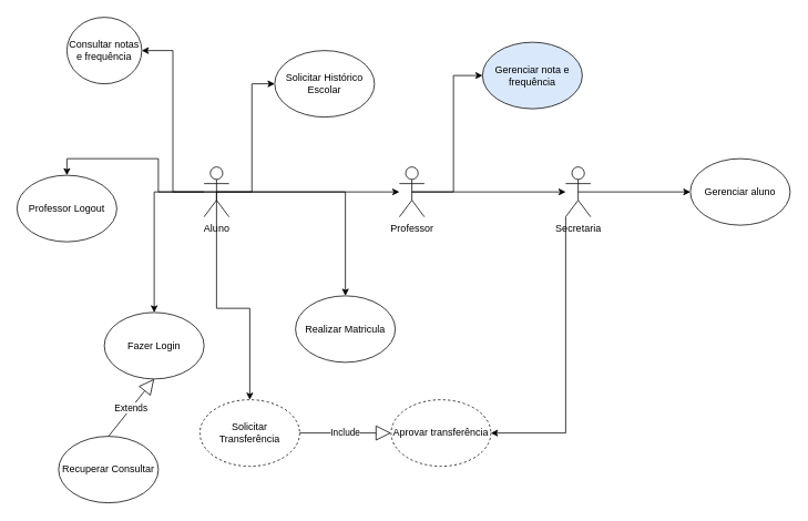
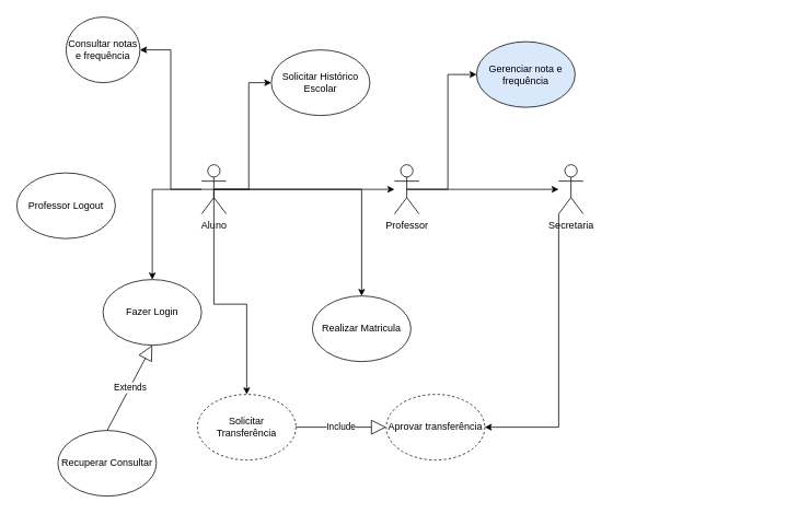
  <mxCell id="0" />
  <mxCell id="1" parent="0" />
  <mxCell id="2" style="edgeStyle=orthogonalEdgeStyle;rounded=0;orthogonalLoop=1;jettySize=auto;html=1;exitX=0.5;exitY=0.5;exitDx=0;exitDy=0;exitPerimeter=0;entryX=0.5;entryY=0;entryDx=0;entryDy=0;" edge="1" parent="1" target="15"><mxGeometry relative="1" as="geometry"><mxPoint x="245" y="230" as="sourcePoint" /><mxPoint x="170" y="340" as="targetPoint" /><Array as="points"><mxPoint x="185" y="230" /></Array></mxGeometry></mxCell>
  <mxCell id="3" style="edgeStyle=orthogonalEdgeStyle;rounded=0;orthogonalLoop=1;jettySize=auto;html=1;exitX=0.5;exitY=0.5;exitDx=0;exitDy=0;exitPerimeter=0;entryX=0.5;entryY=0;entryDx=0;entryDy=0;" edge="1" parent="1" source="8" target="18"><mxGeometry relative="1" as="geometry" /></mxCell>
- <mxCell id="4" style="edgeStyle=orthogonalEdgeStyle;rounded=0;orthogonalLoop=1;jettySize=auto;html=1;exitX=0.5;exitY=0.5;exitDx=0;exitDy=0;exitPerimeter=0;entryX=0.5;entryY=0;entryDx=0;entryDy=0;" edge="1" parent="1" source="8" target="17"><mxGeometry relative="1" as="geometry"><Array as="points"><mxPoint x="190" y="230" /><mxPoint x="190" y="190" /><mxPoint x="80" y="190" /></Array></mxGeometry></mxCell>
  <mxCell id="5" style="edgeStyle=orthogonalEdgeStyle;rounded=0;orthogonalLoop=1;jettySize=auto;html=1;exitX=0.5;exitY=0.5;exitDx=0;exitDy=0;exitPerimeter=0;" edge="1" parent="1" source="8" target="20"><mxGeometry relative="1" as="geometry" /></mxCell>
  <mxCell id="6" style="edgeStyle=orthogonalEdgeStyle;rounded=0;orthogonalLoop=1;jettySize=auto;html=1;exitX=0.5;exitY=0.5;exitDx=0;exitDy=0;exitPerimeter=0;entryX=0;entryY=0.5;entryDx=0;entryDy=0;" edge="1" parent="1" source="8" target="19"><mxGeometry relative="1" as="geometry" /></mxCell>
  <mxCell id="7" style="edgeStyle=orthogonalEdgeStyle;rounded=0;orthogonalLoop=1;jettySize=auto;html=1;exitX=0.5;exitY=0.5;exitDx=0;exitDy=0;exitPerimeter=0;entryX=1;entryY=0.5;entryDx=0;entryDy=0;" edge="1" parent="1" source="8" target="21"><mxGeometry relative="1" as="geometry" /></mxCell>
  <mxCell id="8" value="Aluno" style="shape=umlActor;verticalLabelPosition=bottom;verticalAlign=top;html=1;outlineConnect=0;" vertex="1" parent="1"><mxGeometry x="245" y="200" width="30" height="60" as="geometry" /></mxCell>
  <mxCell id="9" style="edgeStyle=orthogonalEdgeStyle;rounded=0;orthogonalLoop=1;jettySize=auto;html=1;exitX=0.5;exitY=0.5;exitDx=0;exitDy=0;exitPerimeter=0;" edge="1" parent="1" source="11" target="14"><mxGeometry relative="1" as="geometry" /></mxCell>
  <mxCell id="10" style="edgeStyle=orthogonalEdgeStyle;rounded=0;orthogonalLoop=1;jettySize=auto;html=1;exitX=0.5;exitY=0.5;exitDx=0;exitDy=0;exitPerimeter=0;entryX=0;entryY=0.5;entryDx=0;entryDy=0;" edge="1" parent="1" source="11" target="23"><mxGeometry relative="1" as="geometry" /></mxCell>
  <mxCell id="11" value="Professor" style="shape=umlActor;verticalLabelPosition=bottom;verticalAlign=top;html=1;outlineConnect=0;" vertex="1" parent="1"><mxGeometry x="480" y="200" width="30" height="60" as="geometry" /></mxCell>
- <mxCell id="12" style="edgeStyle=orthogonalEdgeStyle;rounded=0;orthogonalLoop=1;jettySize=auto;html=1;exitX=0.5;exitY=0.5;exitDx=0;exitDy=0;exitPerimeter=0;entryX=0;entryY=0.5;entryDx=0;entryDy=0;" edge="1" parent="1" source="14" target="22"><mxGeometry relative="1" as="geometry" /></mxCell>
  <mxCell id="13" style="edgeStyle=orthogonalEdgeStyle;rounded=0;orthogonalLoop=1;jettySize=auto;html=1;exitX=0;exitY=1;exitDx=0;exitDy=0;exitPerimeter=0;entryX=1;entryY=0.5;entryDx=0;entryDy=0;" edge="1" parent="1" source="14" target="24"><mxGeometry relative="1" as="geometry"><mxPoint x="815.05" y="314" as="sourcePoint" /><mxPoint x="650.05" y="564" as="targetPoint" /></mxGeometry></mxCell>
  <mxCell id="14" value="Secretaria" style="shape=umlActor;verticalLabelPosition=bottom;verticalAlign=top;html=1;outlineConnect=0;" vertex="1" parent="1"><mxGeometry x="680" y="200" width="30" height="60" as="geometry" /></mxCell>
- <mxCell id="15" value="Fazer Login" style="ellipse;whiteSpace=wrap;html=1;" vertex="1" parent="1"><mxGeometry x="125" y="375" width="120" height="80" as="geometry" /></mxCell>
+ <mxCell id="15" value="Fazer Login" style="ellipse;whiteSpace=wrap;html=1;" vertex="1" parent="1"><mxGeometry x="125" y="340" width="120" height="80" as="geometry" /></mxCell>
  <mxCell id="16" value="Recuperar Consultar" style="ellipse;whiteSpace=wrap;html=1;" vertex="1" parent="1"><mxGeometry x="70" y="524" width="120" height="80" as="geometry" /></mxCell>
  <mxCell id="17" value="Professor Logout" style="ellipse;whiteSpace=wrap;html=1;" vertex="1" parent="1"><mxGeometry x="20" y="210" width="120" height="80" as="geometry" /></mxCell>
- <mxCell id="18" value="Realizar Matricula" style="ellipse;whiteSpace=wrap;html=1;" vertex="1" parent="1"><mxGeometry x="355" y="355" width="120" height="80" as="geometry" /></mxCell>
+ <mxCell id="18" value="Realizar Matricula" style="ellipse;whiteSpace=wrap;html=1;" vertex="1" parent="1"><mxGeometry x="380" y="360" width="120" height="80" as="geometry" /></mxCell>
  <mxCell id="19" value="Solicitar Histórico Escolar" style="ellipse;whiteSpace=wrap;html=1;" vertex="1" parent="1"><mxGeometry x="330" y="60" width="120" height="80" as="geometry" /></mxCell>
  <mxCell id="20" value="Solicitar Transferência" style="ellipse;whiteSpace=wrap;html=1;dashed=1;" vertex="1" parent="1"><mxGeometry x="240" y="480" width="120" height="80" as="geometry" /></mxCell>
  <mxCell id="21" value="Consultar notas e frequência" style="ellipse;whiteSpace=wrap;html=1;" vertex="1" parent="1"><mxGeometry x="80" y="20" width="90" height="80" as="geometry" /></mxCell>
- <mxCell id="22" value="Gerenciar aluno" style="ellipse;whiteSpace=wrap;html=1;" vertex="1" parent="1"><mxGeometry x="830" y="190" width="120" height="80" as="geometry" /></mxCell>
  <mxCell id="23" value="Gerenciar nota e frequência" style="ellipse;whiteSpace=wrap;html=1;fillColor=#dae8fc;" vertex="1" parent="1"><mxGeometry x="580" y="50" width="120" height="80" as="geometry" /></mxCell>
  <mxCell id="24" value="Aprovar transferência" style="ellipse;whiteSpace=wrap;html=1;dashed=1;" vertex="1" parent="1"><mxGeometry x="470" y="480" width="120" height="80" as="geometry" /></mxCell>
  <mxCell id="25" value="Extends" style="endArrow=block;endSize=16;endFill=0;html=1;rounded=0;entryX=0.5;entryY=1;entryDx=0;entryDy=0;exitX=0.5;exitY=0;exitDx=0;exitDy=0;" edge="1" parent="1" source="16" target="15"><mxGeometry width="160" relative="1" as="geometry"><mxPoint x="280" y="500" as="sourcePoint" /><mxPoint x="540" y="470" as="targetPoint" /></mxGeometry></mxCell>
  <mxCell id="26" style="edgeStyle=orthogonalEdgeStyle;rounded=0;orthogonalLoop=1;jettySize=auto;html=1;exitX=0.5;exitY=0.5;exitDx=0;exitDy=0;exitPerimeter=0;" edge="1" parent="1" source="8" target="11"><mxGeometry relative="1" as="geometry"><mxPoint x="450" y="250" as="targetPoint" /></mxGeometry></mxCell>
  <mxCell id="27" value="Include" style="endArrow=block;endSize=16;endFill=0;html=1;rounded=0;entryX=0;entryY=0.5;entryDx=0;entryDy=0;exitX=1;exitY=0.5;exitDx=0;exitDy=0;" edge="1" parent="1" source="20" target="24"><mxGeometry width="160" relative="1" as="geometry"><mxPoint x="380" y="570" as="sourcePoint" /><mxPoint x="540" y="570" as="targetPoint" /></mxGeometry></mxCell>
